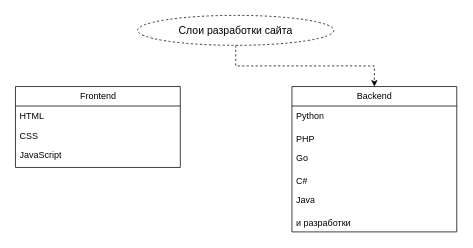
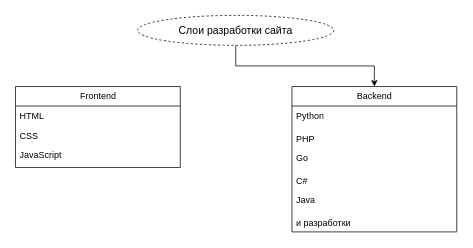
  <mxCell id="0" />
  <mxCell id="1" parent="0" />
- <mxCell id="2" style="edgeStyle=orthogonalEdgeStyle;rounded=0;orthogonalLoop=1;jettySize=auto;html=1;entryX=0.5;entryY=0;entryDx=0;entryDy=0;fontSize=14;dashed=1;" parent="1" source="3" target="8" edge="1"><mxGeometry relative="1" as="geometry"><mxPoint x="589" y="100" as="targetPoint" /></mxGeometry></mxCell>
+ <mxCell id="2" style="edgeStyle=orthogonalEdgeStyle;rounded=0;orthogonalLoop=1;jettySize=auto;html=1;entryX=0.5;entryY=0;entryDx=0;entryDy=0;fontSize=14;" parent="1" source="3" target="8" edge="1"><mxGeometry relative="1" as="geometry"><mxPoint x="589" y="100" as="targetPoint" /></mxGeometry></mxCell>
  <mxCell id="3" value="Слои разработки сайта" style="ellipse;whiteSpace=wrap;html=1;fontSize=14;dashed=1;" parent="1" vertex="1"><mxGeometry x="183" y="20" width="262" height="40" as="geometry" /></mxCell>
  <mxCell id="4" value="Frontend" style="swimlane;fontStyle=0;childLayout=stackLayout;horizontal=1;startSize=26;fillColor=none;horizontalStack=0;resizeParent=1;resizeParentMax=0;resizeLast=0;collapsible=1;marginBottom=0;html=1;" parent="1" vertex="1"><mxGeometry x="20" y="115" width="220" height="108" as="geometry" /></mxCell>
  <mxCell id="5" value="HTML" style="text;strokeColor=none;fillColor=none;align=left;verticalAlign=top;spacingLeft=4;spacingRight=4;overflow=hidden;rotatable=0;points=[[0,0.5],[1,0.5]];portConstraint=eastwest;whiteSpace=wrap;html=1;" parent="4" vertex="1"><mxGeometry y="26" width="220" height="26" as="geometry" /></mxCell>
  <mxCell id="6" value="CSS" style="text;strokeColor=none;fillColor=none;align=left;verticalAlign=top;spacingLeft=4;spacingRight=4;overflow=hidden;rotatable=0;points=[[0,0.5],[1,0.5]];portConstraint=eastwest;whiteSpace=wrap;html=1;" parent="4" vertex="1"><mxGeometry y="52" width="220" height="26" as="geometry" /></mxCell>
  <mxCell id="7" value="JavaScript" style="text;strokeColor=none;fillColor=none;spacingLeft=4;spacingRight=4;overflow=hidden;rotatable=0;points=[[0,0.5],[1,0.5]];portConstraint=eastwest;fontSize=12;whiteSpace=wrap;html=1;" parent="4" vertex="1"><mxGeometry y="78" width="220" height="30" as="geometry" /></mxCell>
  <mxCell id="8" value="Backend" style="swimlane;fontStyle=0;childLayout=stackLayout;horizontal=1;startSize=26;fillColor=none;horizontalStack=0;resizeParent=1;resizeParentMax=0;resizeLast=0;collapsible=1;marginBottom=0;html=1;" parent="1" vertex="1"><mxGeometry x="389" y="115" width="220" height="194" as="geometry" /></mxCell>
  <mxCell id="9" value="Python" style="text;strokeColor=none;fillColor=none;spacingLeft=4;spacingRight=4;overflow=hidden;rotatable=0;points=[[0,0.5],[1,0.5]];portConstraint=eastwest;fontSize=12;whiteSpace=wrap;html=1;" parent="8" vertex="1"><mxGeometry y="26" width="220" height="30" as="geometry" /></mxCell>
  <mxCell id="10" value="PHP" style="text;strokeColor=none;fillColor=none;align=left;verticalAlign=top;spacingLeft=4;spacingRight=4;overflow=hidden;rotatable=0;points=[[0,0.5],[1,0.5]];portConstraint=eastwest;whiteSpace=wrap;html=1;" parent="8" vertex="1"><mxGeometry y="56" width="220" height="26" as="geometry" /></mxCell>
  <mxCell id="11" value="Go" style="text;strokeColor=none;fillColor=none;spacingLeft=4;spacingRight=4;overflow=hidden;rotatable=0;points=[[0,0.5],[1,0.5]];portConstraint=eastwest;fontSize=12;whiteSpace=wrap;html=1;" parent="8" vertex="1"><mxGeometry y="82" width="220" height="30" as="geometry" /></mxCell>
  <mxCell id="12" value="C#&lt;span id=&quot;docs-internal-guid-6684a441-7fff-1f4a-eecc-937ddaf60dad&quot;&gt;&lt;/span&gt;" style="text;strokeColor=none;fillColor=none;align=left;verticalAlign=top;spacingLeft=4;spacingRight=4;overflow=hidden;rotatable=0;points=[[0,0.5],[1,0.5]];portConstraint=eastwest;whiteSpace=wrap;html=1;" parent="8" vertex="1"><mxGeometry y="112" width="220" height="26" as="geometry" /></mxCell>
  <mxCell id="13" value="Java" style="text;strokeColor=none;fillColor=none;spacingLeft=4;spacingRight=4;overflow=hidden;rotatable=0;points=[[0,0.5],[1,0.5]];portConstraint=eastwest;fontSize=12;whiteSpace=wrap;html=1;" parent="8" vertex="1"><mxGeometry y="138" width="220" height="30" as="geometry" /></mxCell>
  <mxCell id="14" value="и разработки" style="text;strokeColor=none;fillColor=none;align=left;verticalAlign=top;spacingLeft=4;spacingRight=4;overflow=hidden;rotatable=0;points=[[0,0.5],[1,0.5]];portConstraint=eastwest;whiteSpace=wrap;html=1;" parent="8" vertex="1"><mxGeometry y="168" width="220" height="26" as="geometry" /></mxCell>
